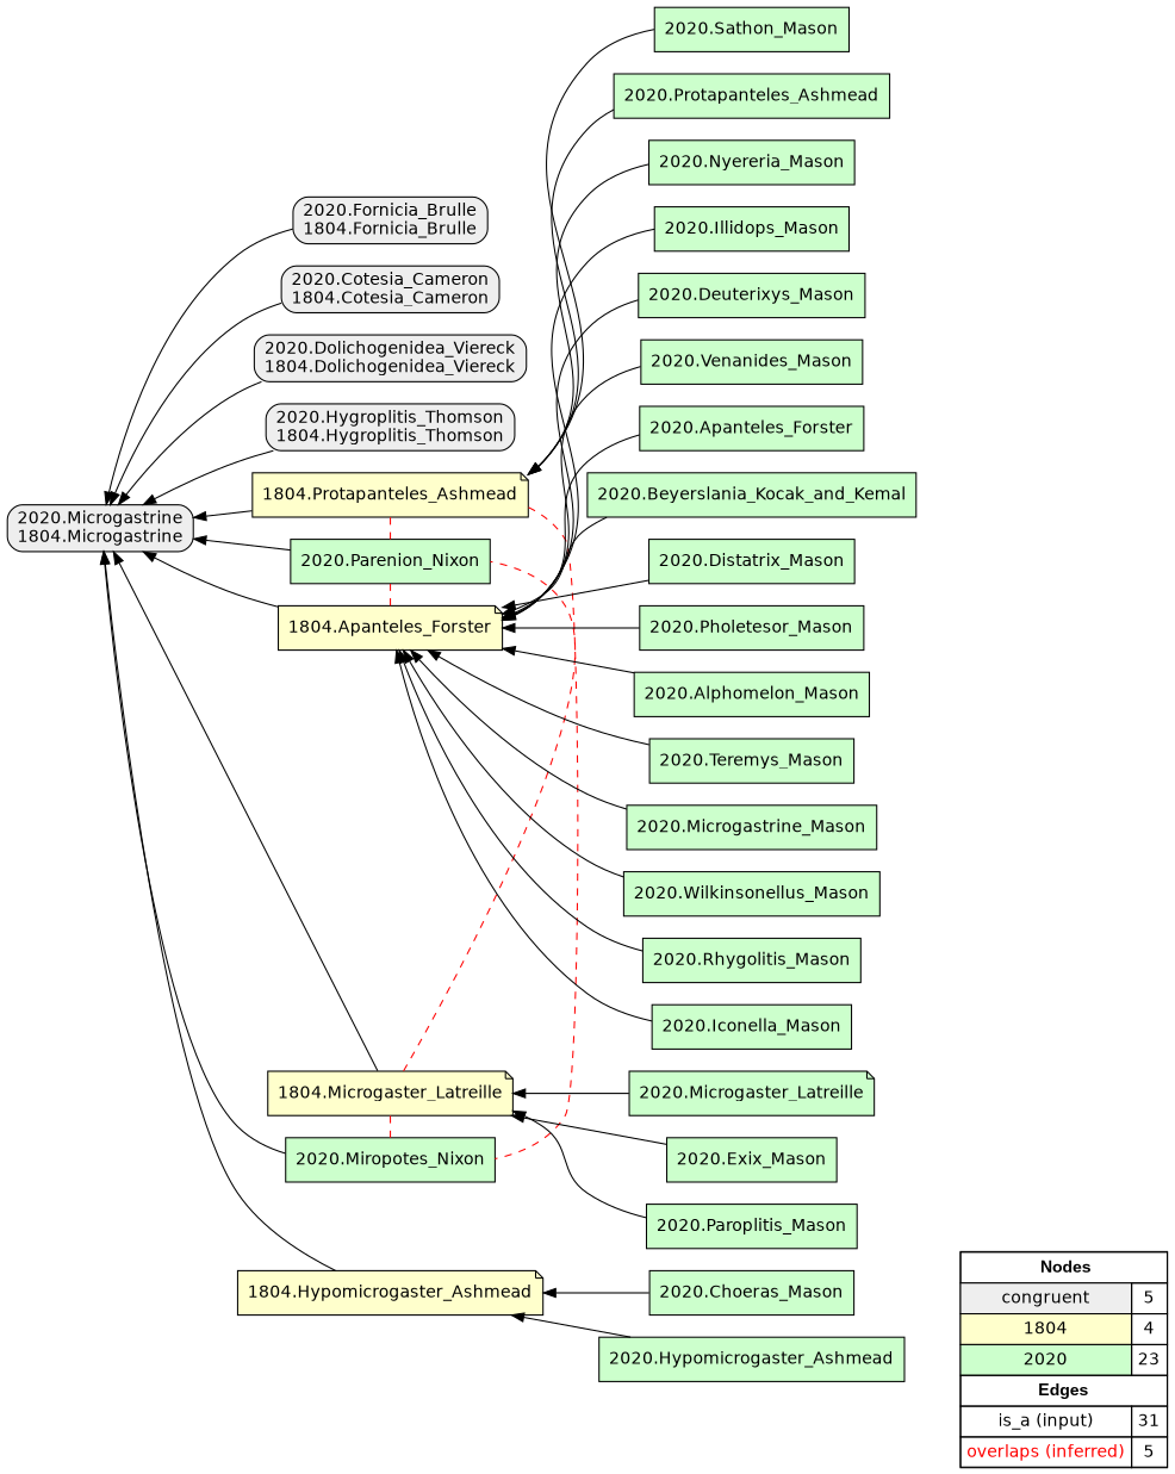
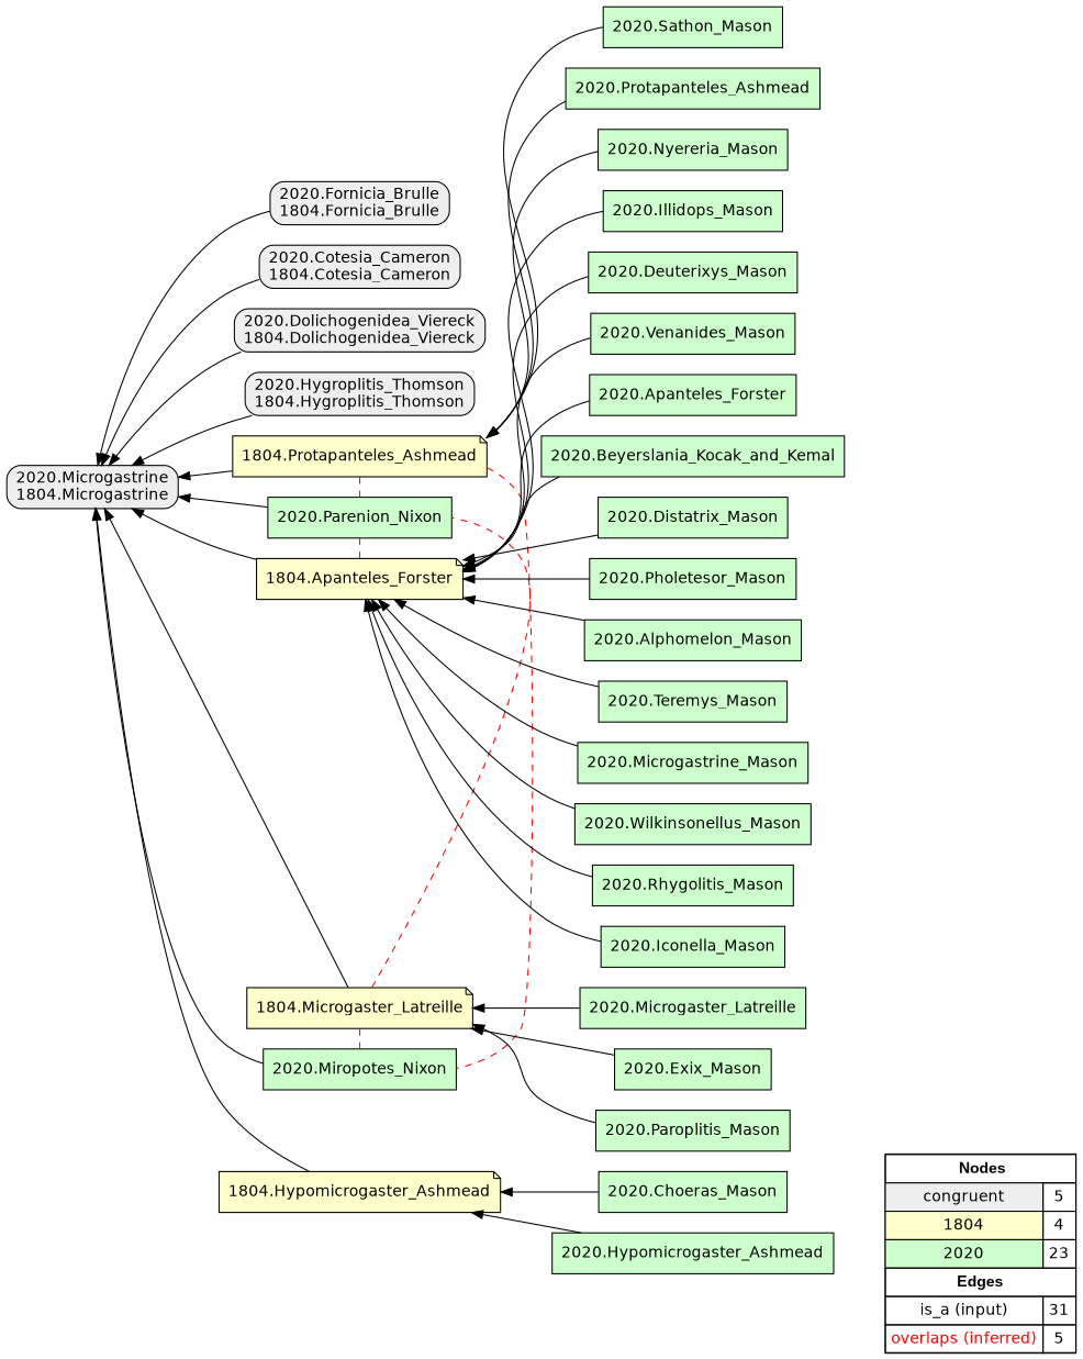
  digraph {
    rankdir=RL
    node [fillcolor="#CCFFCC" fontname=helvetica shape=box style=filled]
    edge [arrowhead=normal color="#000000" constraint=true penwidth=1 style=solid]
    n1 [fillcolor=white label=<   <TABLE BORDER="0" CELLBORDER="1" CELLSPACING="0" CELLPADDING="4">  <TR> <TD COLSPAN="2"><font face="Arial Black"> Nodes</font></TD> </TR>  <TR>   <TD bgcolor="#EEEEEE" fontname="helvetica">congruent</TD>   <TD>5</TD>   </TR>  <TR>   <TD bgcolor="#FFFFCC" fontname="helvetica">1804</TD>   <TD>4</TD>   </TR>  <TR>   <TD bgcolor="#CCFFCC" fontname="helvetica">2020</TD>   <TD>23</TD>   </TR>  <TR> <TD COLSPAN="2"><font face = "Arial Black"> Edges </font></TD> </TR>  <TR>   <TD><font color ="#000000">is_a (input)</font></TD><TD>31</TD> </TR> <TR>   <TD><font color ="#FF0000">overlaps (inferred)</font></TD><TD>5</TD> </TR> </TABLE>   > margin=0]
    "2020.Fornicia_Brulle\n1804.Fornicia_Brulle" [fillcolor="#EEEEEE" style="filled,rounded"]
    "2020.Microgastrine\n1804.Microgastrine" [fillcolor="#EEEEEE" style="filled,rounded"]
    "2020.Cotesia_Cameron\n1804.Cotesia_Cameron" [fillcolor="#EEEEEE" style="filled,rounded"]
    "2020.Dolichogenidea_Viereck\n1804.Dolichogenidea_Viereck" [fillcolor="#EEEEEE" style="filled,rounded"]
    "2020.Hygroplitis_Thomson\n1804.Hygroplitis_Thomson" [fillcolor="#EEEEEE" style="filled,rounded"]
    "1804.Protapanteles_Ashmead" [fillcolor="#FFFFCC" shape=note]
    "2020.Parenion_Nixon"
    "2020.Miropotes_Nixon"
    "1804.Apanteles_Forster" [fillcolor="#FFFFCC" shape=note]
    "1804.Hypomicrogaster_Ashmead" [fillcolor="#FFFFCC" shape=note]
    "1804.Microgaster_Latreille" [fillcolor="#FFFFCC" shape=note]
-   "2020.Microgaster_Latreille" [shape=note]
+   "2020.Microgaster_Latreille"
    "2020.Illidops_Mason"
    "2020.Choeras_Mason"
    "2020.Sathon_Mason"
    "2020.Deuterixys_Mason"
    "2020.Venanides_Mason"
    "2020.Apanteles_Forster"
    "2020.Beyerslania_Kocak_and_Kemal"
    "2020.Distatrix_Mason"
    "2020.Hypomicrogaster_Ashmead"
    "2020.Exix_Mason"
    "2020.Pholetesor_Mason"
    "2020.Alphomelon_Mason"
    "2020.Teremys_Mason"
    n27 [label="2020.Microgastrine_Mason"]
    "2020.Protapanteles_Ashmead"
    "2020.Paroplitis_Mason"
    "2020.Nyereria_Mason"
    "2020.Wilkinsonellus_Mason"
    "2020.Rhygolitis_Mason"
    "2020.Iconella_Mason"
    subgraph sub_1 {
      rank=source
      n1
    }
    "2020.Fornicia_Brulle\n1804.Fornicia_Brulle" -> "2020.Microgastrine\n1804.Microgastrine"
    "2020.Cotesia_Cameron\n1804.Cotesia_Cameron" -> "2020.Microgastrine\n1804.Microgastrine"
    "2020.Dolichogenidea_Viereck\n1804.Dolichogenidea_Viereck" -> "2020.Microgastrine\n1804.Microgastrine"
    "2020.Hygroplitis_Thomson\n1804.Hygroplitis_Thomson" -> "2020.Microgastrine\n1804.Microgastrine"
    "1804.Protapanteles_Ashmead" -> "2020.Microgastrine\n1804.Microgastrine"
    "1804.Protapanteles_Ashmead" -> "2020.Parenion_Nixon" [arrowhead=none color="#FF0000" constraint=false style=dashed]
    "1804.Protapanteles_Ashmead" -> "2020.Miropotes_Nixon" [arrowhead=none color="#FF0000" constraint=false style=dashed]
    "2020.Parenion_Nixon" -> "2020.Microgastrine\n1804.Microgastrine"
    "2020.Miropotes_Nixon" -> "2020.Microgastrine\n1804.Microgastrine"
    "1804.Apanteles_Forster" -> "2020.Microgastrine\n1804.Microgastrine"
    "1804.Apanteles_Forster" -> "2020.Parenion_Nixon" [arrowhead=none color="#FF0000" constraint=false style=dashed]
    "1804.Hypomicrogaster_Ashmead" -> "2020.Microgastrine\n1804.Microgastrine"
    "1804.Microgaster_Latreille" -> "2020.Microgastrine\n1804.Microgastrine"
    "1804.Microgaster_Latreille" -> "2020.Parenion_Nixon" [arrowhead=none color="#FF0000" constraint=false style=dashed]
    "1804.Microgaster_Latreille" -> "2020.Miropotes_Nixon" [arrowhead=none color="#FF0000" constraint=false style=dashed]
    "2020.Microgaster_Latreille" -> "1804.Microgaster_Latreille"
    "2020.Illidops_Mason" -> "1804.Apanteles_Forster"
    "2020.Choeras_Mason" -> "1804.Hypomicrogaster_Ashmead"
    "2020.Sathon_Mason" -> "1804.Protapanteles_Ashmead"
    "2020.Deuterixys_Mason" -> "1804.Apanteles_Forster"
    "2020.Venanides_Mason" -> "1804.Apanteles_Forster"
    "2020.Apanteles_Forster" -> "1804.Apanteles_Forster"
    "2020.Beyerslania_Kocak_and_Kemal" -> "1804.Apanteles_Forster"
    "2020.Distatrix_Mason" -> "1804.Apanteles_Forster"
    "2020.Hypomicrogaster_Ashmead" -> "1804.Hypomicrogaster_Ashmead"
    "2020.Exix_Mason" -> "1804.Microgaster_Latreille"
    "2020.Pholetesor_Mason" -> "1804.Apanteles_Forster"
    "2020.Alphomelon_Mason" -> "1804.Apanteles_Forster"
    "2020.Teremys_Mason" -> "1804.Apanteles_Forster"
    n27 -> "1804.Apanteles_Forster"
    "2020.Protapanteles_Ashmead" -> "1804.Protapanteles_Ashmead"
    "2020.Paroplitis_Mason" -> "1804.Microgaster_Latreille"
    "2020.Nyereria_Mason" -> "1804.Protapanteles_Ashmead"
    "2020.Wilkinsonellus_Mason" -> "1804.Apanteles_Forster"
    "2020.Rhygolitis_Mason" -> "1804.Apanteles_Forster"
    "2020.Iconella_Mason" -> "1804.Apanteles_Forster"
  }
